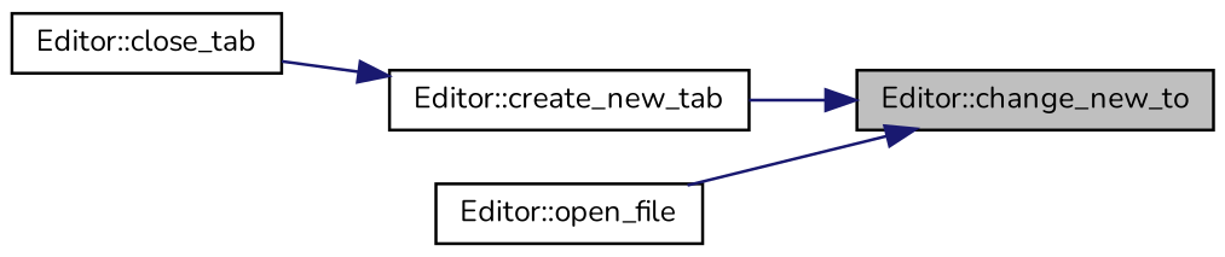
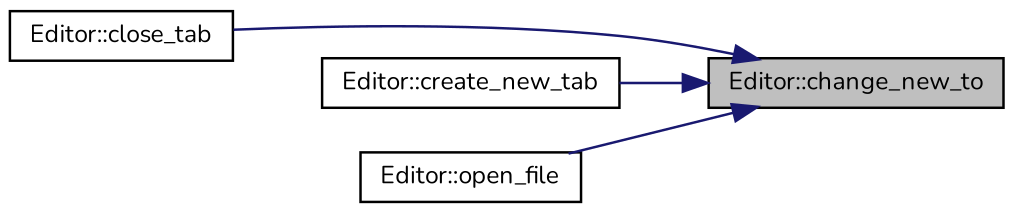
  digraph {
    fontname=Nunito
    rankdir=RL
    node [color=black fillcolor=white fontname=Nunito fontsize=10 shape=record style=filled]
    edge [color=midnightblue dir=back fontname=Nunito fontsize=10 labelfontname=Helvetica labelfontsize=10 style=solid]
    n1 [fillcolor=grey75 fontcolor=black height=0.2 label="Editor::change_new_to" width=0.4]
    n2 [height=0.2 label="Editor::close_tab" width=0.4]
    n3 [height=0.2 label="Editor::create_new_tab" width=0.4]
    n4 [height=0.2 label="Editor::open_file" width=0.4]
-   n3 -> n2
+   n1 -> n2
    n1 -> n3
    n1 -> n4
  }
